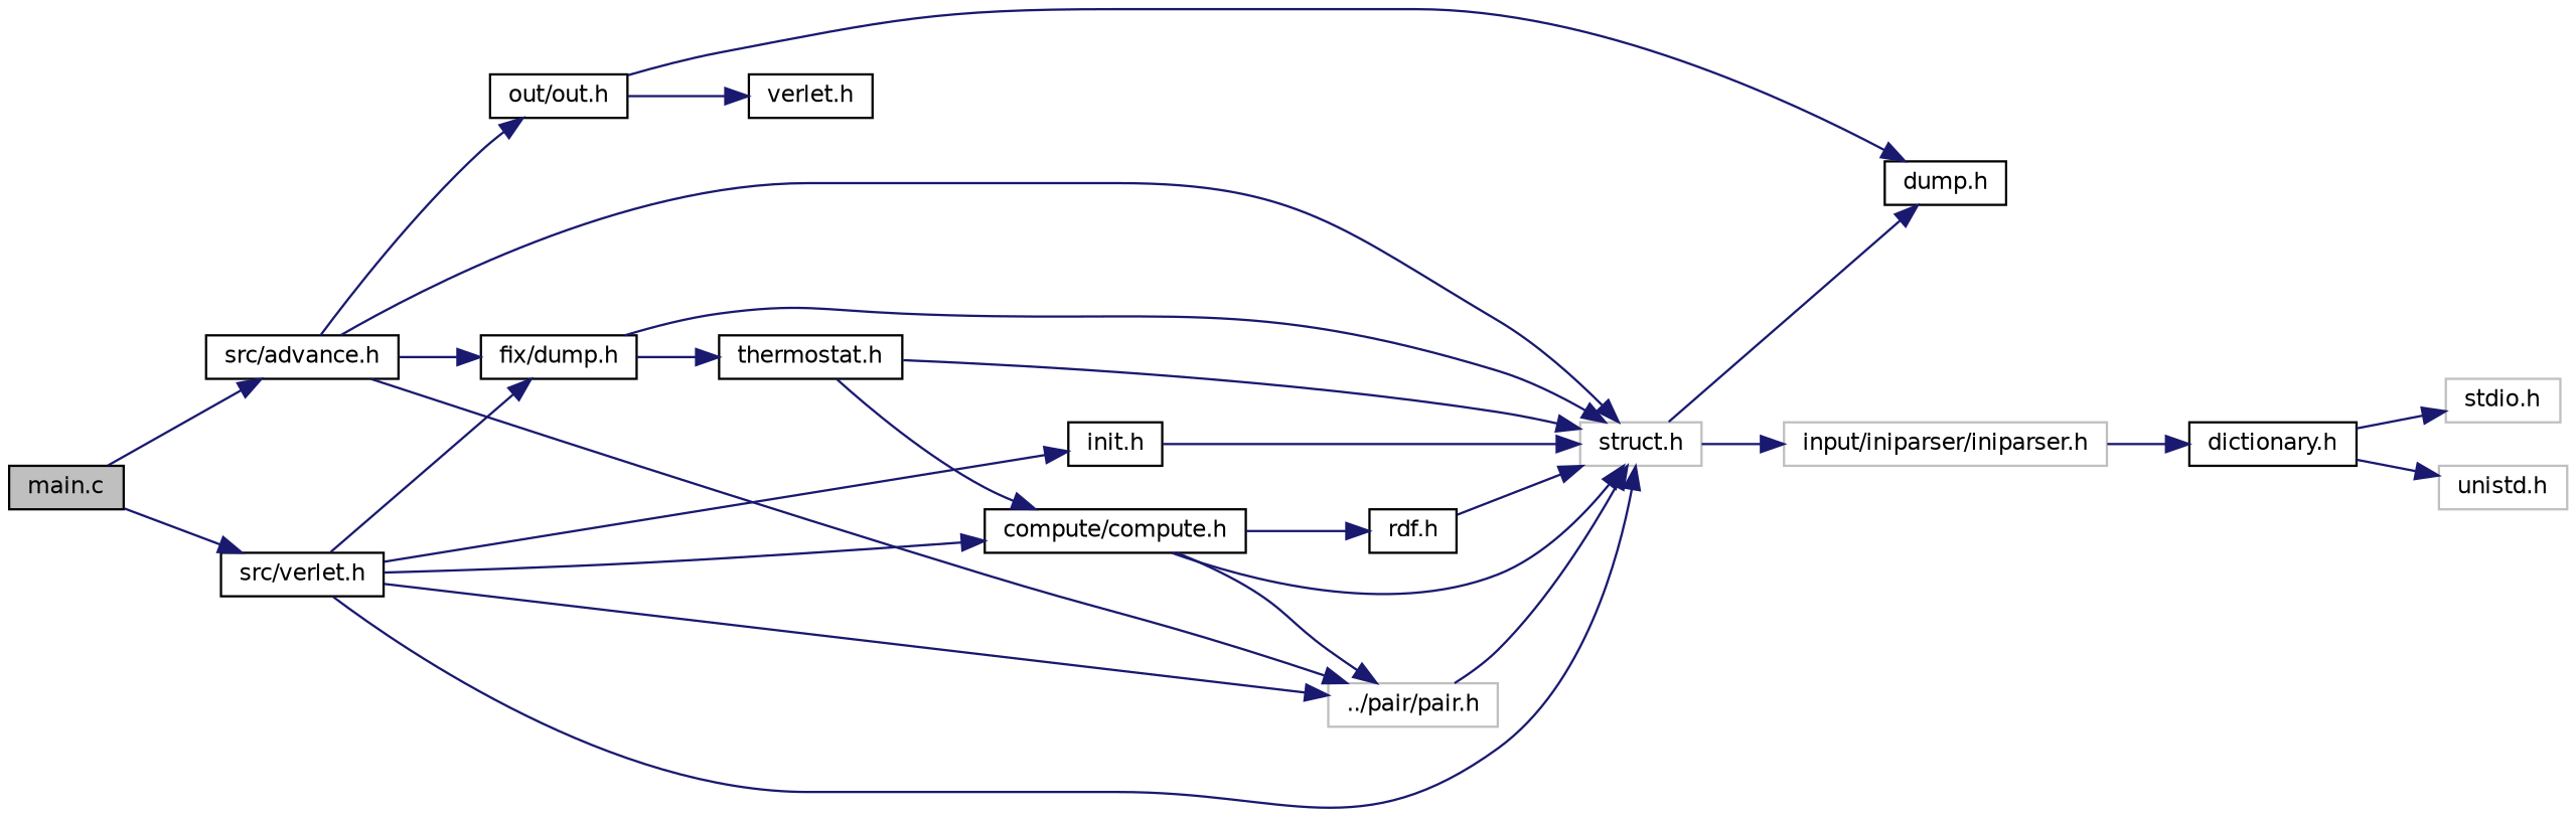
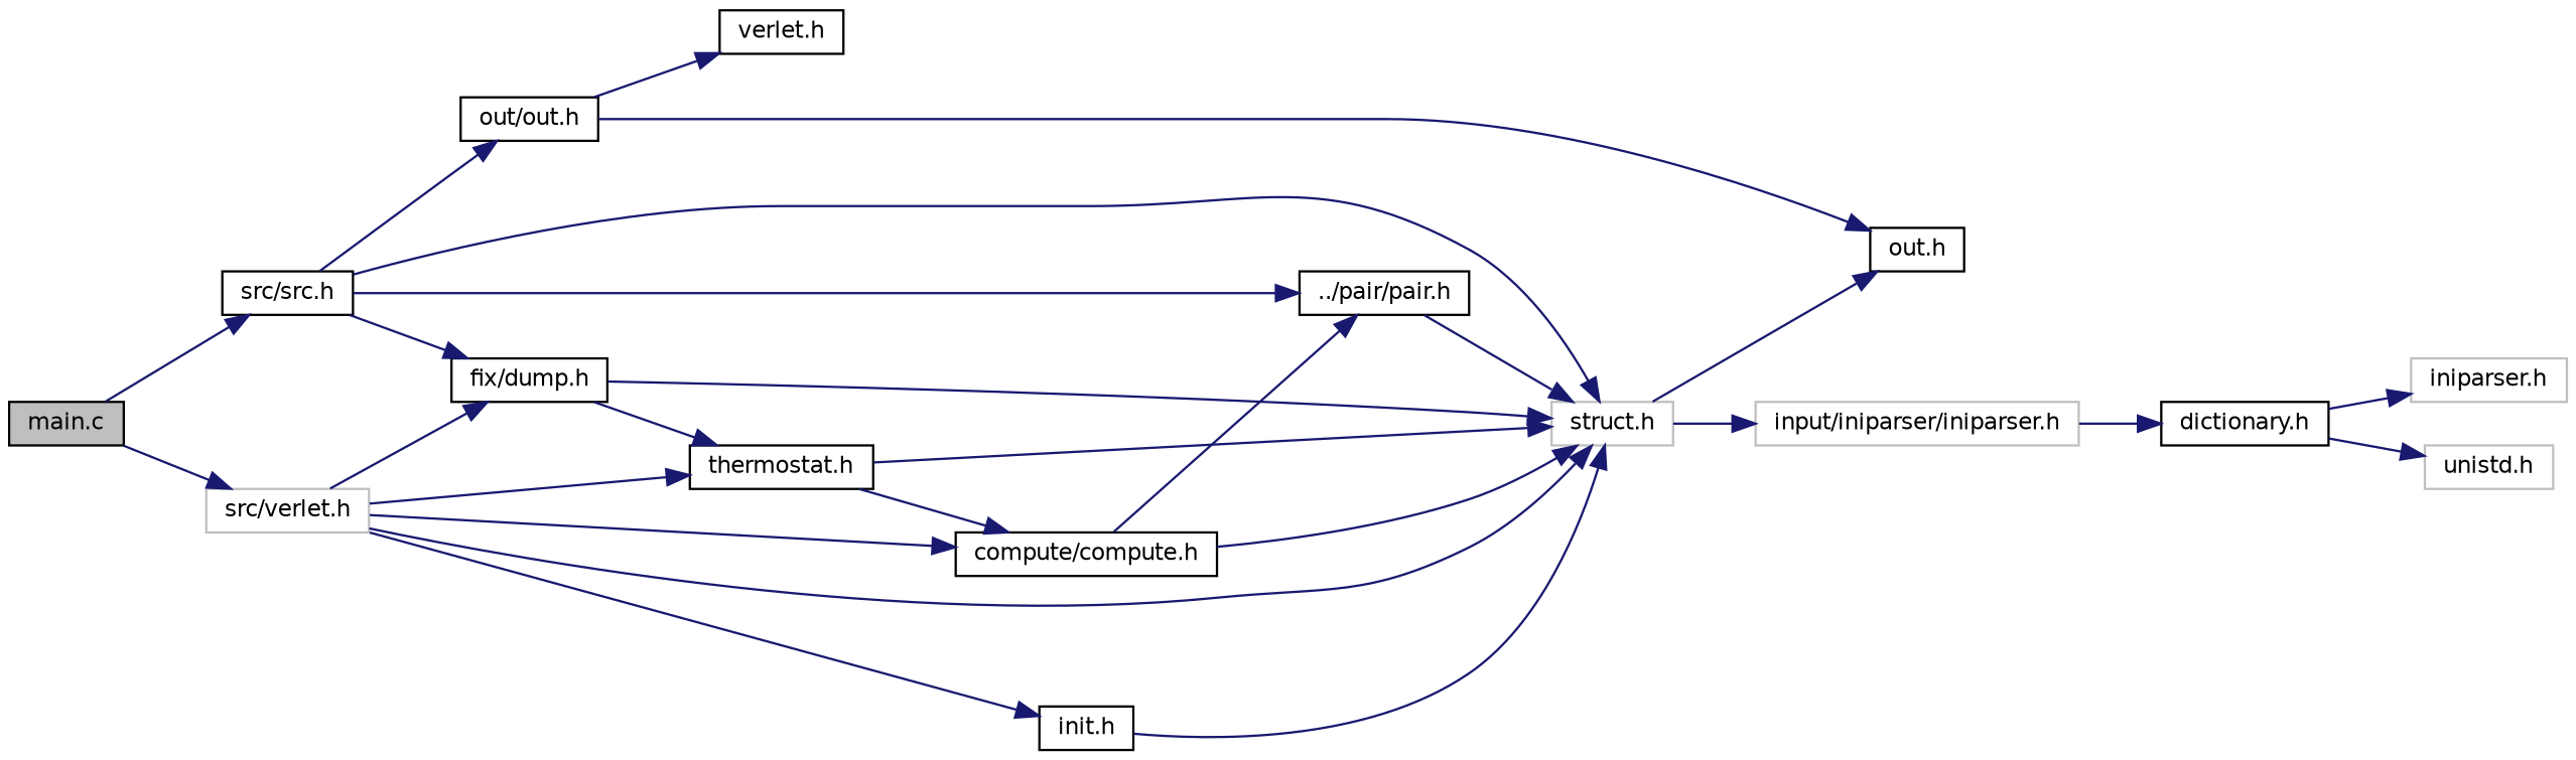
  digraph {
    rankdir=LR
    node [color=black fillcolor=white fontname=Helvetica fontsize=10 shape=record style=filled]
    edge [color=midnightblue fontname=Helvetica fontsize=10 labelfontname=Helvetica labelfontsize=10 style=solid]
    n1 [fillcolor=grey75 fontcolor=black height=0.2 label="main.c" width=0.4]
-   n2 [height=0.2 label="src/advance.h" width=0.4]
-   n3 [height=0.2 label="src/verlet.h" width=0.4]
+   n2 [height=0.2 label="src/src.h" width=0.4]
+   n3 [color=grey75 height=0.2 label="src/verlet.h" width=0.4]
    n4 [height=0.2 label="out/out.h" width=0.4]
    n5 [color=grey75 height=0.2 label="struct.h" width=0.4]
-   n6 [color=grey75 height=0.2 label="../pair/pair.h" width=0.4]
+   n6 [height=0.2 label="../pair/pair.h" width=0.4]
    n7 [height=0.2 label="fix/dump.h" width=0.4]
    n8 [height=0.2 label="verlet.h" width=0.4]
-   n9 [height=0.2 label="dump.h" width=0.4]
+   n9 [height=0.2 label="out.h" width=0.4]
    n10 [height=0.2 label="compute/compute.h" width=0.4]
    n11 [height=0.2 label="init.h" width=0.4]
    n12 [color=grey75 height=0.2 label="input/iniparser/iniparser.h" width=0.4]
-   n13 [height=0.2 label="rdf.h" width=0.4]
    n14 [height=0.2 label="thermostat.h" width=0.4]
    n15 [height=0.2 label="dictionary.h" width=0.4]
-   n16 [color=grey75 height=0.2 label="stdio.h" width=0.4]
+   n16 [color=grey75 height=0.2 label="iniparser.h" width=0.4]
    n17 [color=grey75 height=0.2 label="unistd.h" width=0.4]
    n1 -> n2
    n1 -> n3
    n2 -> n4
    n2 -> n5
    n2 -> n6
    n2 -> n7
    n3 -> n5
-   n3 -> n6
+   n3 -> n14
    n3 -> n7
    n3 -> n10
    n3 -> n11
    n4 -> n8
    n4 -> n9
    n5 -> n9
    n5 -> n12
    n6 -> n5
    n7 -> n5
    n7 -> n14
    n10 -> n5
    n10 -> n6
-   n10 -> n13
    n11 -> n5
    n12 -> n15
-   n13 -> n5
    n14 -> n5
    n14 -> n10
    n15 -> n16
    n15 -> n17
  }
